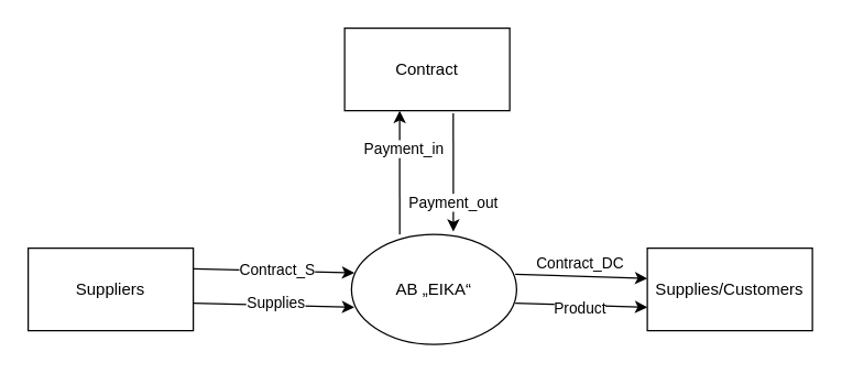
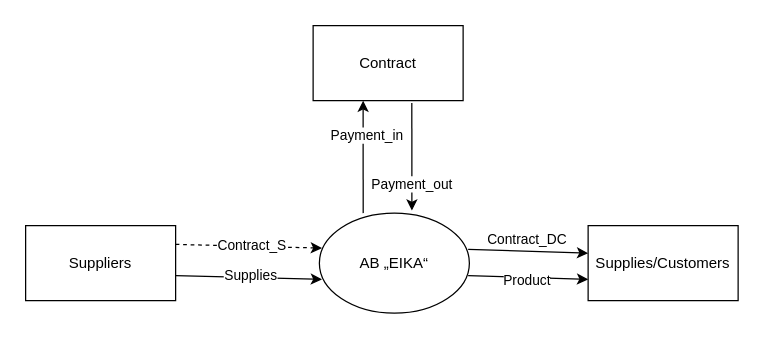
  <mxCell id="0" />
  <mxCell id="1" parent="0" />
  <mxCell id="2" value="Contract" style="rounded=0;whiteSpace=wrap;html=1;" parent="1" vertex="1"><mxGeometry x="250" y="20" width="120" height="60" as="geometry" /></mxCell>
  <mxCell id="3" value="Suppliers" style="rounded=0;whiteSpace=wrap;html=1;" parent="1" vertex="1"><mxGeometry x="20" y="180" width="120" height="60" as="geometry" /></mxCell>
  <mxCell id="4" value="Supplies/Customers" style="rounded=0;whiteSpace=wrap;html=1;" parent="1" vertex="1"><mxGeometry x="470" y="180" width="120" height="60" as="geometry" /></mxCell>
  <mxCell id="5" value="AB „EIKA“" style="ellipse;whiteSpace=wrap;html=1;" parent="1" vertex="1"><mxGeometry x="255" y="170" width="120" height="80" as="geometry" /></mxCell>
- <mxCell id="6" value="" style="endArrow=classic;html=1;entryX=0.017;entryY=0.35;entryDx=0;entryDy=0;exitX=1;exitY=0.25;exitDx=0;exitDy=0;entryPerimeter=0;" parent="1" source="3" target="5" edge="1"><mxGeometry width="50" height="50" relative="1" as="geometry"><mxPoint x="170" y="280" as="sourcePoint" /><mxPoint x="220" y="230" as="targetPoint" /></mxGeometry></mxCell>
+ <mxCell id="6" value="" style="endArrow=classic;html=1;entryX=0.017;entryY=0.35;entryDx=0;entryDy=0;exitX=1;exitY=0.25;exitDx=0;exitDy=0;entryPerimeter=0;dashed=1;" parent="1" source="3" target="5" edge="1"><mxGeometry width="50" height="50" relative="1" as="geometry"><mxPoint x="170" y="280" as="sourcePoint" /><mxPoint x="220" y="230" as="targetPoint" /></mxGeometry></mxCell>
  <mxCell id="7" value="Contract_S" style="edgeLabel;html=1;align=center;verticalAlign=middle;resizable=0;points=[];" parent="6" vertex="1" connectable="0"><mxGeometry x="0.332" y="1" relative="1" as="geometry"><mxPoint x="-18" as="offset" /></mxGeometry></mxCell>
  <mxCell id="8" value="" style="endArrow=classic;html=1;entryX=0;entryY=0.367;entryDx=0;entryDy=0;exitX=0.992;exitY=0.363;exitDx=0;exitDy=0;exitPerimeter=0;entryPerimeter=0;" parent="1" source="5" target="4" edge="1"><mxGeometry width="50" height="50" relative="1" as="geometry"><mxPoint x="390" y="270" as="sourcePoint" /><mxPoint x="440" y="220" as="targetPoint" /><Array as="points" /></mxGeometry></mxCell>
  <mxCell id="9" value="Contract_DC" style="edgeLabel;html=1;align=center;verticalAlign=middle;resizable=0;points=[];" parent="8" vertex="1" connectable="0"><mxGeometry x="-0.27" y="-3" relative="1" as="geometry"><mxPoint x="11.07" y="-13.12" as="offset" /></mxGeometry></mxCell>
  <mxCell id="10" value="" style="endArrow=classic;html=1;exitX=0.292;exitY=0;exitDx=0;exitDy=0;exitPerimeter=0;" parent="1" source="5" edge="1"><mxGeometry width="50" height="50" relative="1" as="geometry"><mxPoint x="270" y="150" as="sourcePoint" /><mxPoint x="290" y="80" as="targetPoint" /></mxGeometry></mxCell>
  <mxCell id="11" value="Payment_in" style="edgeLabel;html=1;align=center;verticalAlign=middle;resizable=0;points=[];" parent="10" vertex="1" connectable="0"><mxGeometry x="0.378" y="-2" relative="1" as="geometry"><mxPoint as="offset" /></mxGeometry></mxCell>
  <mxCell id="12" value="" style="endArrow=classic;html=1;entryX=0.617;entryY=-0.025;entryDx=0;entryDy=0;entryPerimeter=0;exitX=0.658;exitY=1.033;exitDx=0;exitDy=0;exitPerimeter=0;" parent="1" source="2" target="5" edge="1"><mxGeometry width="50" height="50" relative="1" as="geometry"><mxPoint x="320" y="130" as="sourcePoint" /><mxPoint x="370" y="80" as="targetPoint" /></mxGeometry></mxCell>
  <mxCell id="13" value="Payment_out" style="edgeLabel;html=1;align=center;verticalAlign=middle;resizable=0;points=[];" parent="12" vertex="1" connectable="0"><mxGeometry x="0.512" y="-1" relative="1" as="geometry"><mxPoint as="offset" /></mxGeometry></mxCell>
  <mxCell id="14" value="" style="endArrow=classic;html=1;entryX=0.017;entryY=0.35;entryDx=0;entryDy=0;exitX=1;exitY=0.25;exitDx=0;exitDy=0;entryPerimeter=0;" parent="1" edge="1"><mxGeometry width="50" height="50" relative="1" as="geometry"><mxPoint x="140" y="220" as="sourcePoint" /><mxPoint x="257.04" y="223" as="targetPoint" /></mxGeometry></mxCell>
  <mxCell id="15" value="Supplies" style="edgeLabel;html=1;align=center;verticalAlign=middle;resizable=0;points=[];" parent="14" vertex="1" connectable="0"><mxGeometry x="0.3" y="-3" relative="1" as="geometry"><mxPoint x="-15.9" y="-4.95" as="offset" /></mxGeometry></mxCell>
  <mxCell id="16" value="" style="endArrow=classic;html=1;entryX=0;entryY=0.367;entryDx=0;entryDy=0;exitX=0.992;exitY=0.363;exitDx=0;exitDy=0;exitPerimeter=0;entryPerimeter=0;" parent="1" edge="1"><mxGeometry width="50" height="50" relative="1" as="geometry"><mxPoint x="374.04" y="220" as="sourcePoint" /><mxPoint x="470" y="222.98" as="targetPoint" /><Array as="points" /></mxGeometry></mxCell>
  <mxCell id="17" value="Product" style="edgeLabel;html=1;align=center;verticalAlign=middle;resizable=0;points=[];" parent="16" vertex="1" connectable="0"><mxGeometry x="-0.249" y="-2" relative="1" as="geometry"><mxPoint x="10.04" as="offset" /></mxGeometry></mxCell>
